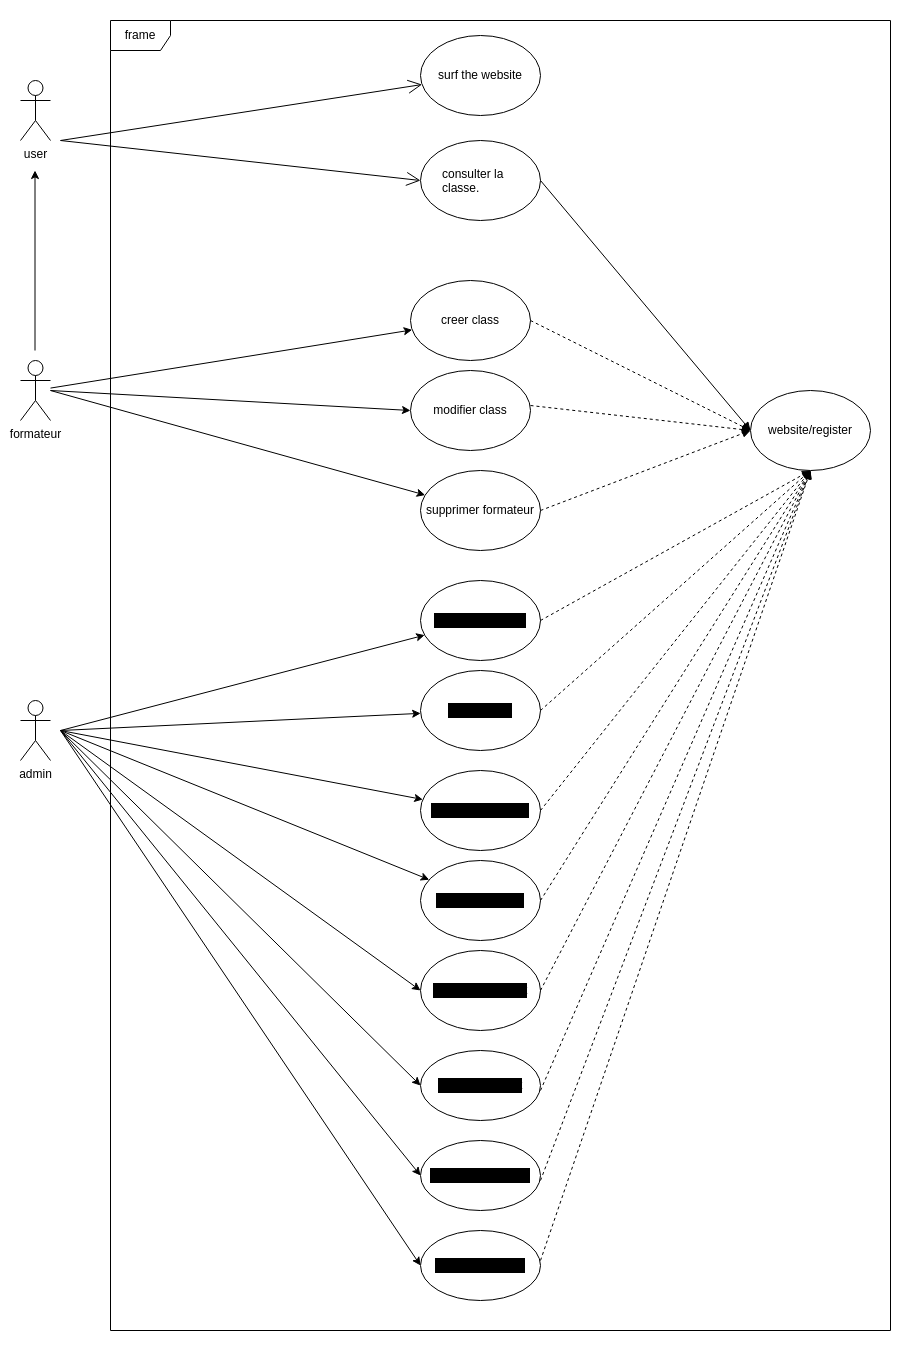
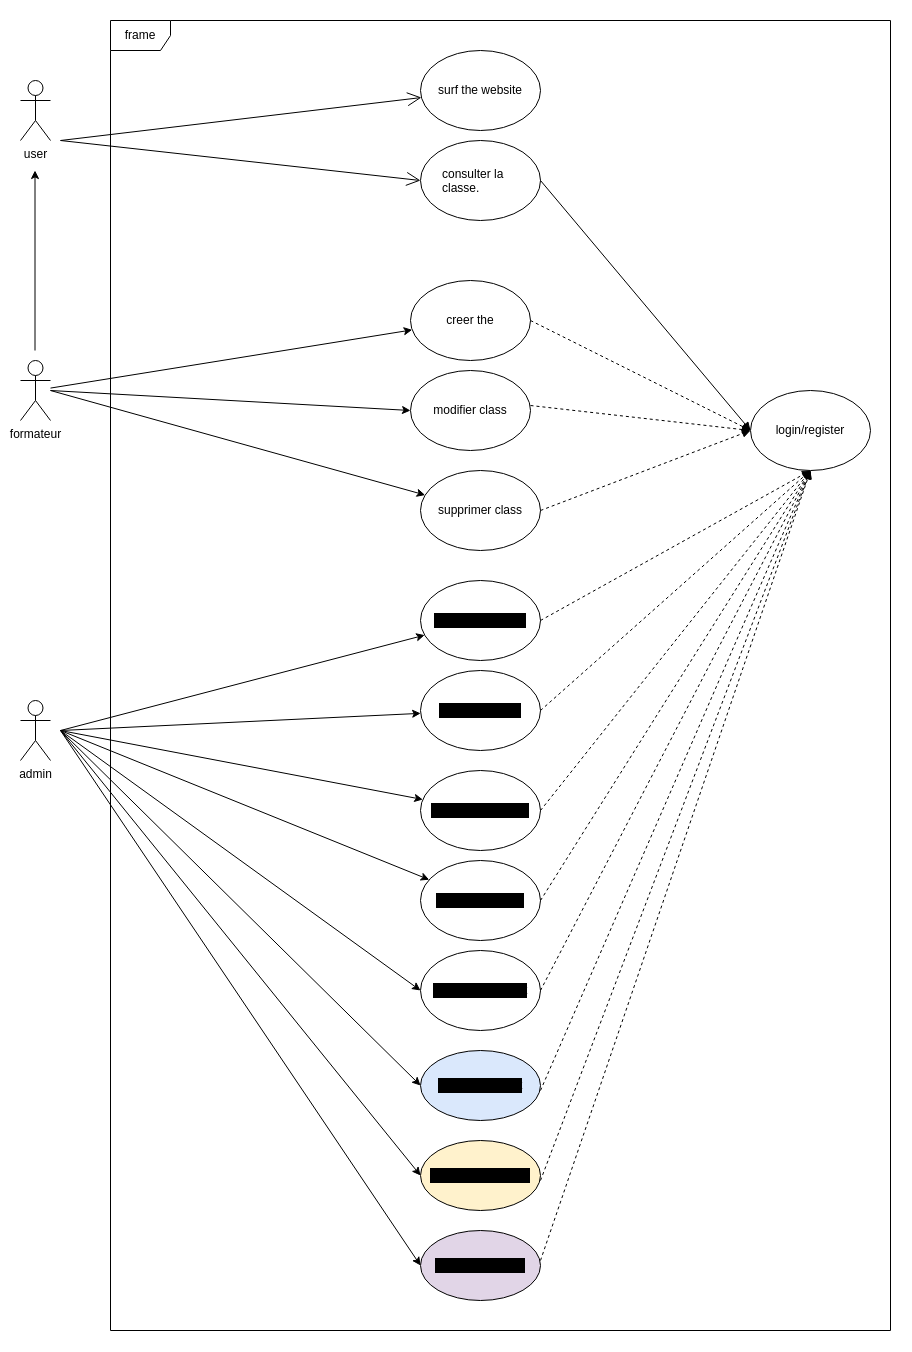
  <mxCell id="0" />
  <mxCell id="1" parent="0" />
  <mxCell id="2" value="frame" style="shape=umlFrame;whiteSpace=wrap;html=1;" vertex="1" parent="1"><mxGeometry x="110" y="20" width="780" height="1310" as="geometry" /></mxCell>
  <mxCell id="3" value="user" style="shape=umlActor;verticalLabelPosition=bottom;verticalAlign=top;html=1;" vertex="1" parent="1"><mxGeometry x="20" y="80" width="30" height="60" as="geometry" /></mxCell>
  <mxCell id="4" value="formateur&lt;br&gt;" style="shape=umlActor;verticalLabelPosition=bottom;verticalAlign=top;html=1;" vertex="1" parent="1"><mxGeometry x="20" y="360" width="30" height="60" as="geometry" /></mxCell>
  <mxCell id="5" value="admin" style="shape=umlActor;verticalLabelPosition=bottom;verticalAlign=top;html=1;" vertex="1" parent="1"><mxGeometry x="20" y="700" width="30" height="60" as="geometry" /></mxCell>
  <mxCell id="6" value="" style="endArrow=open;endFill=1;endSize=12;html=1;" edge="1" parent="1" target="7"><mxGeometry width="160" relative="1" as="geometry"><mxPoint x="60" y="140" as="sourcePoint" /><mxPoint x="220" y="130" as="targetPoint" /></mxGeometry></mxCell>
- <mxCell id="7" value="surf the website" style="ellipse;whiteSpace=wrap;html=1;" vertex="1" parent="1"><mxGeometry x="420" y="35" width="120" height="80" as="geometry" /></mxCell>
+ <mxCell id="7" value="surf the website" style="ellipse;whiteSpace=wrap;html=1;" vertex="1" parent="1"><mxGeometry x="420" y="50" width="120" height="80" as="geometry" /></mxCell>
  <mxCell id="8" value="" style="endArrow=open;endFill=1;endSize=12;html=1;entryX=0;entryY=0.5;entryDx=0;entryDy=0;" edge="1" parent="1" target="9"><mxGeometry width="160" relative="1" as="geometry"><mxPoint x="60" y="140" as="sourcePoint" /><mxPoint x="426.365" y="88.485" as="targetPoint" /></mxGeometry></mxCell>
  <mxCell id="9" value="&lt;span style=&quot;color: rgba(0, 0, 0, 0); font-family: monospace; font-size: 0px; text-align: start;&quot;&gt;%3CmxGraphModel%3E%3Croot%3E%3CmxCell%20id%3D%220%22%2F%3E%3CmxCell%20id%3D%221%22%20parent%3D%220%22%2F%3E%3CmxCell%20id%3D%222%22%20value%3D%22%22%20style%3D%22endArrow%3Dopen%3BendFill%3D1%3BendSize%3D12%3Bhtml%3D1%3B%22%20edge%3D%221%22%20parent%3D%221%22%3E%3CmxGeometry%20width%3D%22160%22%20relative%3D%221%22%20as%3D%22geometry%22%3E%3CmxPoint%20x%3D%22200%22%20y%3D%22350.0%22%20as%3D%22sourcePoint%22%2F%3E%3CmxPoint%20x%3D%22556.365%22%20y%3D%22298.485%22%20as%3D%22targetPoint%22%2F%3E%3C%2FmxGeometry%3E%3C%2FmxCell%3E%3C%2Froot%3E%3C%2FmxGraphModel%3E&lt;/span&gt;&lt;span style=&quot;color: rgba(0, 0, 0, 0); font-family: monospace; font-size: 0px; text-align: start;&quot;&gt;%3CmxGraphModel%3E%3Croot%3E%3CmxCell%20id%3D%220%22%2F%3E%3CmxCell%20id%3D%221%22%20parent%3D%220%22%2F%3E%3CmxCell%20id%3D%222%22%20value%3D%22%22%20style%3D%22endArrow%3Dopen%3BendFill%3D1%3BendSize%3D12%3Bhtml%3D1%3B%22%20edge%3D%221%22%20parent%3D%221%22%3E%3CmxGeometry%20width%3D%22160%22%20relative%3D%221%22%20as%3D%22geometry%22%3E%3CmxPoint%20x%3D%22200%22%20y%3D%22350.0%22%20as%3D%22sourcePoint%22%2F%3E%3CmxPoint%20x%3D%22556.365%22%20y%3D%22298.485%22%20as%3D%22targetPoint%22%2F%3E%3C%2FmxGeometry%3E%3C%2FmxCell%3E%3C%2Froot%3E%3C%2FmxGraphModel%3E&lt;/span&gt;" style="ellipse;whiteSpace=wrap;html=1;" vertex="1" parent="1"><mxGeometry x="420" y="140" width="120" height="80" as="geometry" /></mxCell>
  <mxCell id="10" value="consulter la classe." style="text;whiteSpace=wrap;html=1;" vertex="1" parent="1"><mxGeometry x="440" y="160" width="100" height="40" as="geometry" /></mxCell>
- <mxCell id="11" value="website/register" style="ellipse;whiteSpace=wrap;html=1;" vertex="1" parent="1"><mxGeometry x="750" y="390" width="120" height="80" as="geometry" /></mxCell>
+ <mxCell id="11" value="login/register" style="ellipse;whiteSpace=wrap;html=1;" vertex="1" parent="1"><mxGeometry x="750" y="390" width="120" height="80" as="geometry" /></mxCell>
  <mxCell id="12" value="" style="endArrow=block;dashed=0;html=1;exitX=1;exitY=0.5;exitDx=0;exitDy=0;entryX=0;entryY=0.5;entryDx=0;entryDy=0;endFill=1;" edge="1" parent="1" source="10" target="11"><mxGeometry width="50" height="50" relative="1" as="geometry"><mxPoint x="650" y="310" as="sourcePoint" /><mxPoint x="700" y="260" as="targetPoint" /></mxGeometry></mxCell>
  <mxCell id="13" value="" style="endArrow=classic;html=1;" edge="1" parent="1"><mxGeometry width="50" height="50" relative="1" as="geometry"><mxPoint x="34.5" y="350" as="sourcePoint" /><mxPoint x="34.5" y="170" as="targetPoint" /></mxGeometry></mxCell>
  <mxCell id="14" value="" style="endArrow=classic;html=1;" edge="1" parent="1" source="4" target="15"><mxGeometry width="50" height="50" relative="1" as="geometry"><mxPoint x="400" y="380" as="sourcePoint" /><mxPoint x="450" y="330" as="targetPoint" /></mxGeometry></mxCell>
- <mxCell id="15" value="creer class" style="ellipse;whiteSpace=wrap;html=1;" vertex="1" parent="1"><mxGeometry x="410" y="280" width="120" height="80" as="geometry" /></mxCell>
+ <mxCell id="15" value="creer the" style="ellipse;whiteSpace=wrap;html=1;" vertex="1" parent="1"><mxGeometry x="410" y="280" width="120" height="80" as="geometry" /></mxCell>
  <mxCell id="16" value="" style="endArrow=classic;html=1;entryX=0;entryY=0.5;entryDx=0;entryDy=0;" edge="1" parent="1" target="17"><mxGeometry width="50" height="50" relative="1" as="geometry"><mxPoint x="50" y="390" as="sourcePoint" /><mxPoint x="450" y="330" as="targetPoint" /></mxGeometry></mxCell>
  <mxCell id="17" value="modifier class" style="ellipse;whiteSpace=wrap;html=1;" vertex="1" parent="1"><mxGeometry x="410" y="370" width="120" height="80" as="geometry" /></mxCell>
  <mxCell id="18" value="" style="endArrow=classic;html=1;" edge="1" parent="1" target="19"><mxGeometry width="50" height="50" relative="1" as="geometry"><mxPoint x="50" y="390" as="sourcePoint" /><mxPoint x="340" y="320" as="targetPoint" /></mxGeometry></mxCell>
- <mxCell id="19" value="supprimer formateur" style="ellipse;whiteSpace=wrap;html=1;" vertex="1" parent="1"><mxGeometry x="420" y="470" width="120" height="80" as="geometry" /></mxCell>
+ <mxCell id="19" value="supprimer class" style="ellipse;whiteSpace=wrap;html=1;" vertex="1" parent="1"><mxGeometry x="420" y="470" width="120" height="80" as="geometry" /></mxCell>
  <mxCell id="20" value="" style="endArrow=block;dashed=1;html=1;exitX=1;exitY=0.5;exitDx=0;exitDy=0;entryX=0;entryY=0.5;entryDx=0;entryDy=0;endFill=1;" edge="1" parent="1" target="11"><mxGeometry width="50" height="50" relative="1" as="geometry"><mxPoint x="530" y="320" as="sourcePoint" /><mxPoint x="730" y="630" as="targetPoint" /></mxGeometry></mxCell>
  <mxCell id="21" value="" style="endArrow=block;dashed=1;html=1;exitX=1;exitY=0.5;exitDx=0;exitDy=0;entryX=0;entryY=0.5;entryDx=0;entryDy=0;endFill=1;" edge="1" parent="1" target="11"><mxGeometry width="50" height="50" relative="1" as="geometry"><mxPoint x="530" y="405" as="sourcePoint" /><mxPoint x="740" y="575" as="targetPoint" /></mxGeometry></mxCell>
  <mxCell id="22" value="" style="endArrow=block;dashed=1;html=1;exitX=1;exitY=0.5;exitDx=0;exitDy=0;entryX=0;entryY=0.5;entryDx=0;entryDy=0;endFill=1;" edge="1" parent="1" target="11"><mxGeometry width="50" height="50" relative="1" as="geometry"><mxPoint x="540" y="510" as="sourcePoint" /><mxPoint x="750" y="595" as="targetPoint" /></mxGeometry></mxCell>
  <mxCell id="23" value="" style="endArrow=classic;html=1;" edge="1" parent="1" target="24"><mxGeometry width="50" height="50" relative="1" as="geometry"><mxPoint x="60" y="730" as="sourcePoint" /><mxPoint x="290" y="580" as="targetPoint" /></mxGeometry></mxCell>
  <mxCell id="24" value="banner formateur" style="ellipse;whiteSpace=wrap;html=1;labelBackgroundColor=#000000;" vertex="1" parent="1"><mxGeometry x="420" y="580" width="120" height="80" as="geometry" /></mxCell>
  <mxCell id="25" value="" style="endArrow=classic;html=1;" edge="1" parent="1" target="26"><mxGeometry width="50" height="50" relative="1" as="geometry"><mxPoint x="60" y="730" as="sourcePoint" /><mxPoint x="450" y="510" as="targetPoint" /></mxGeometry></mxCell>
- <mxCell id="26" value="creer delete" style="ellipse;whiteSpace=wrap;html=1;labelBackgroundColor=#000000;" vertex="1" parent="1"><mxGeometry x="420" y="670" width="120" height="80" as="geometry" /></mxCell>
+ <mxCell id="26" value="creer formateur" style="ellipse;whiteSpace=wrap;html=1;labelBackgroundColor=#000000;" vertex="1" parent="1"><mxGeometry x="420" y="670" width="120" height="80" as="geometry" /></mxCell>
  <mxCell id="27" value="" style="endArrow=classic;html=1;" edge="1" parent="1" target="28"><mxGeometry width="50" height="50" relative="1" as="geometry"><mxPoint x="60" y="730" as="sourcePoint" /><mxPoint x="450" y="650" as="targetPoint" /></mxGeometry></mxCell>
  <mxCell id="28" value="modifier formateur" style="ellipse;whiteSpace=wrap;html=1;labelBackgroundColor=#000000;" vertex="1" parent="1"><mxGeometry x="420" y="770" width="120" height="80" as="geometry" /></mxCell>
  <mxCell id="29" value="" style="endArrow=classic;html=1;" edge="1" parent="1" target="30"><mxGeometry width="50" height="50" relative="1" as="geometry"><mxPoint x="60" y="730" as="sourcePoint" /><mxPoint x="450" y="650" as="targetPoint" /></mxGeometry></mxCell>
  <mxCell id="30" value="delete formateur" style="ellipse;whiteSpace=wrap;html=1;labelBackgroundColor=#000000;" vertex="1" parent="1"><mxGeometry x="420" y="860" width="120" height="80" as="geometry" /></mxCell>
  <mxCell id="31" value="banner apprenant" style="ellipse;whiteSpace=wrap;html=1;labelBackgroundColor=#000000;" vertex="1" parent="1"><mxGeometry x="420" y="950" width="120" height="80" as="geometry" /></mxCell>
  <mxCell id="32" value="" style="endArrow=classic;html=1;entryX=0;entryY=0.5;entryDx=0;entryDy=0;" edge="1" parent="1" target="31"><mxGeometry width="50" height="50" relative="1" as="geometry"><mxPoint x="60" y="730" as="sourcePoint" /><mxPoint x="450" y="820" as="targetPoint" /></mxGeometry></mxCell>
- <mxCell id="33" value="creer apprenant" style="ellipse;whiteSpace=wrap;html=1;labelBackgroundColor=#000000;" vertex="1" parent="1"><mxGeometry x="420" y="1050" width="120" height="70" as="geometry" /></mxCell>
+ <mxCell id="33" value="creer apprenant" style="ellipse;whiteSpace=wrap;html=1;labelBackgroundColor=#000000;fillColor=#dae8fc;" vertex="1" parent="1"><mxGeometry x="420" y="1050" width="120" height="70" as="geometry" /></mxCell>
  <mxCell id="34" value="" style="endArrow=classic;html=1;entryX=0;entryY=0.5;entryDx=0;entryDy=0;" edge="1" parent="1" target="33"><mxGeometry width="50" height="50" relative="1" as="geometry"><mxPoint x="60" y="730" as="sourcePoint" /><mxPoint x="450" y="820" as="targetPoint" /></mxGeometry></mxCell>
- <mxCell id="35" value="modifier apprenant" style="ellipse;whiteSpace=wrap;html=1;labelBackgroundColor=#000000;" vertex="1" parent="1"><mxGeometry x="420" y="1140" width="120" height="70" as="geometry" /></mxCell>
+ <mxCell id="35" value="modifier apprenant" style="ellipse;whiteSpace=wrap;html=1;labelBackgroundColor=#000000;fillColor=#fff2cc;" vertex="1" parent="1"><mxGeometry x="420" y="1140" width="120" height="70" as="geometry" /></mxCell>
  <mxCell id="36" value="" style="endArrow=classic;html=1;entryX=0;entryY=0.5;entryDx=0;entryDy=0;" edge="1" parent="1" target="35"><mxGeometry width="50" height="50" relative="1" as="geometry"><mxPoint x="60" y="730" as="sourcePoint" /><mxPoint x="450" y="1070" as="targetPoint" /></mxGeometry></mxCell>
- <mxCell id="37" value="delete apprenant" style="ellipse;whiteSpace=wrap;html=1;labelBackgroundColor=#000000;" vertex="1" parent="1"><mxGeometry x="420" y="1230" width="120" height="70" as="geometry" /></mxCell>
+ <mxCell id="37" value="delete apprenant" style="ellipse;whiteSpace=wrap;html=1;labelBackgroundColor=#000000;fillColor=#e1d5e7;" vertex="1" parent="1"><mxGeometry x="420" y="1230" width="120" height="70" as="geometry" /></mxCell>
  <mxCell id="38" value="" style="endArrow=classic;html=1;entryX=0;entryY=0.5;entryDx=0;entryDy=0;" edge="1" parent="1" target="37"><mxGeometry width="50" height="50" relative="1" as="geometry"><mxPoint x="60" y="730" as="sourcePoint" /><mxPoint x="450" y="910" as="targetPoint" /></mxGeometry></mxCell>
  <mxCell id="39" value="" style="endArrow=block;dashed=1;html=1;exitX=1;exitY=0.5;exitDx=0;exitDy=0;entryX=0.5;entryY=1;entryDx=0;entryDy=0;endFill=1;" edge="1" parent="1" target="11"><mxGeometry width="50" height="50" relative="1" as="geometry"><mxPoint x="540" y="620" as="sourcePoint" /><mxPoint x="750" y="540" as="targetPoint" /></mxGeometry></mxCell>
  <mxCell id="40" value="" style="endArrow=block;dashed=1;html=1;exitX=1;exitY=0.5;exitDx=0;exitDy=0;entryX=0.5;entryY=1;entryDx=0;entryDy=0;endFill=1;" edge="1" parent="1" target="11"><mxGeometry width="50" height="50" relative="1" as="geometry"><mxPoint x="540" y="710" as="sourcePoint" /><mxPoint x="810" y="560" as="targetPoint" /></mxGeometry></mxCell>
  <mxCell id="41" value="" style="endArrow=block;dashed=1;html=1;exitX=1;exitY=0.5;exitDx=0;exitDy=0;endFill=1;" edge="1" parent="1"><mxGeometry width="50" height="50" relative="1" as="geometry"><mxPoint x="540" y="810" as="sourcePoint" /><mxPoint x="810" y="470" as="targetPoint" /></mxGeometry></mxCell>
  <mxCell id="42" value="" style="endArrow=block;dashed=1;html=1;exitX=1;exitY=0.5;exitDx=0;exitDy=0;endFill=1;entryX=0.5;entryY=1;entryDx=0;entryDy=0;" edge="1" parent="1" target="11"><mxGeometry width="50" height="50" relative="1" as="geometry"><mxPoint x="540" y="900" as="sourcePoint" /><mxPoint x="810" y="570" as="targetPoint" /></mxGeometry></mxCell>
  <mxCell id="43" value="" style="endArrow=block;dashed=1;html=1;exitX=1;exitY=0.5;exitDx=0;exitDy=0;endFill=1;" edge="1" parent="1"><mxGeometry width="50" height="50" relative="1" as="geometry"><mxPoint x="540" y="990" as="sourcePoint" /><mxPoint x="810" y="470" as="targetPoint" /></mxGeometry></mxCell>
  <mxCell id="44" value="" style="endArrow=block;dashed=1;html=1;exitX=1;exitY=0.5;exitDx=0;exitDy=0;endFill=1;" edge="1" parent="1"><mxGeometry width="50" height="50" relative="1" as="geometry"><mxPoint x="540" y="1090" as="sourcePoint" /><mxPoint x="810" y="470" as="targetPoint" /></mxGeometry></mxCell>
  <mxCell id="45" value="" style="endArrow=block;dashed=1;html=1;exitX=1;exitY=0.5;exitDx=0;exitDy=0;endFill=1;" edge="1" parent="1"><mxGeometry width="50" height="50" relative="1" as="geometry"><mxPoint x="540" y="1180" as="sourcePoint" /><mxPoint x="810" y="470" as="targetPoint" /></mxGeometry></mxCell>
  <mxCell id="46" value="" style="endArrow=block;dashed=1;html=1;exitX=1;exitY=0.5;exitDx=0;exitDy=0;endFill=1;" edge="1" parent="1"><mxGeometry width="50" height="50" relative="1" as="geometry"><mxPoint x="540" y="1260" as="sourcePoint" /><mxPoint x="810" y="470" as="targetPoint" /></mxGeometry></mxCell>
